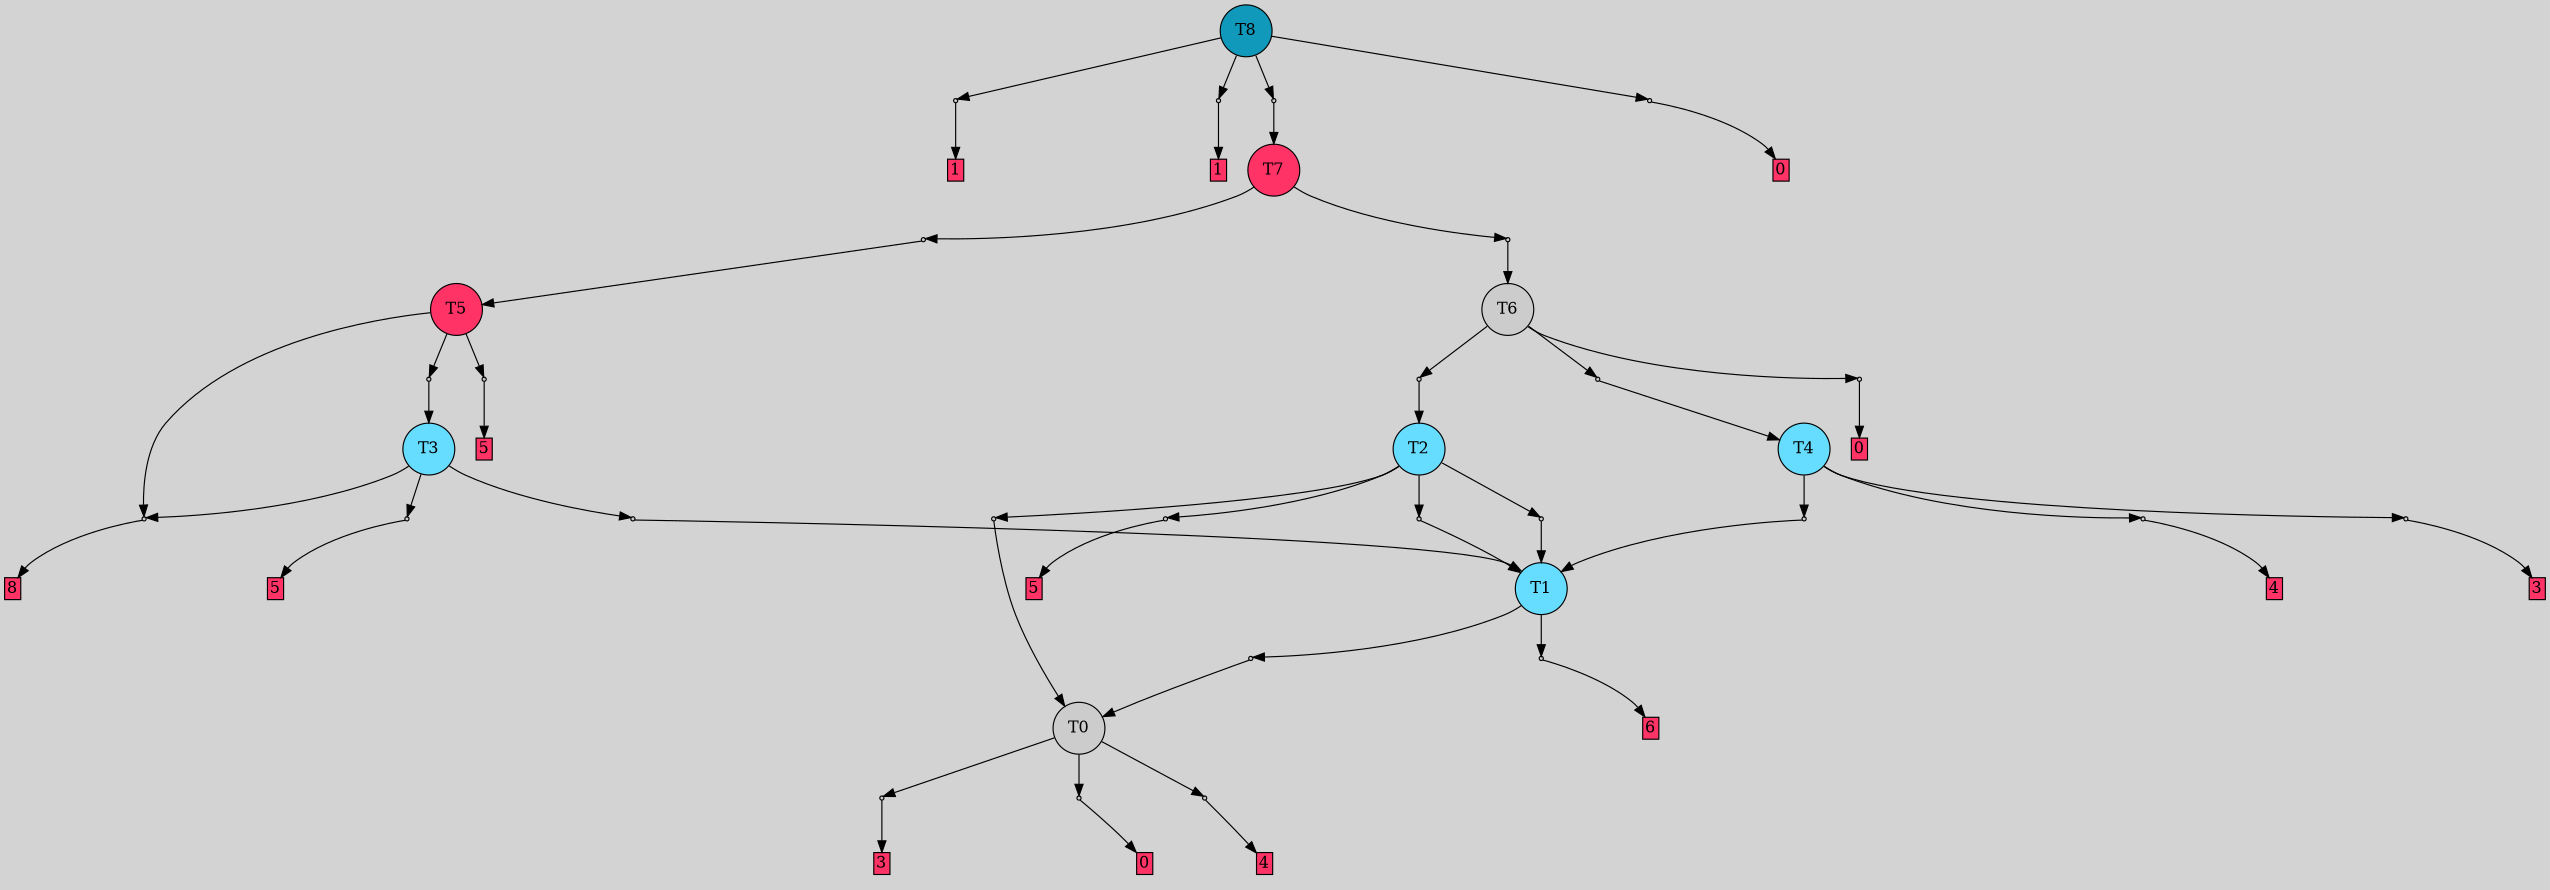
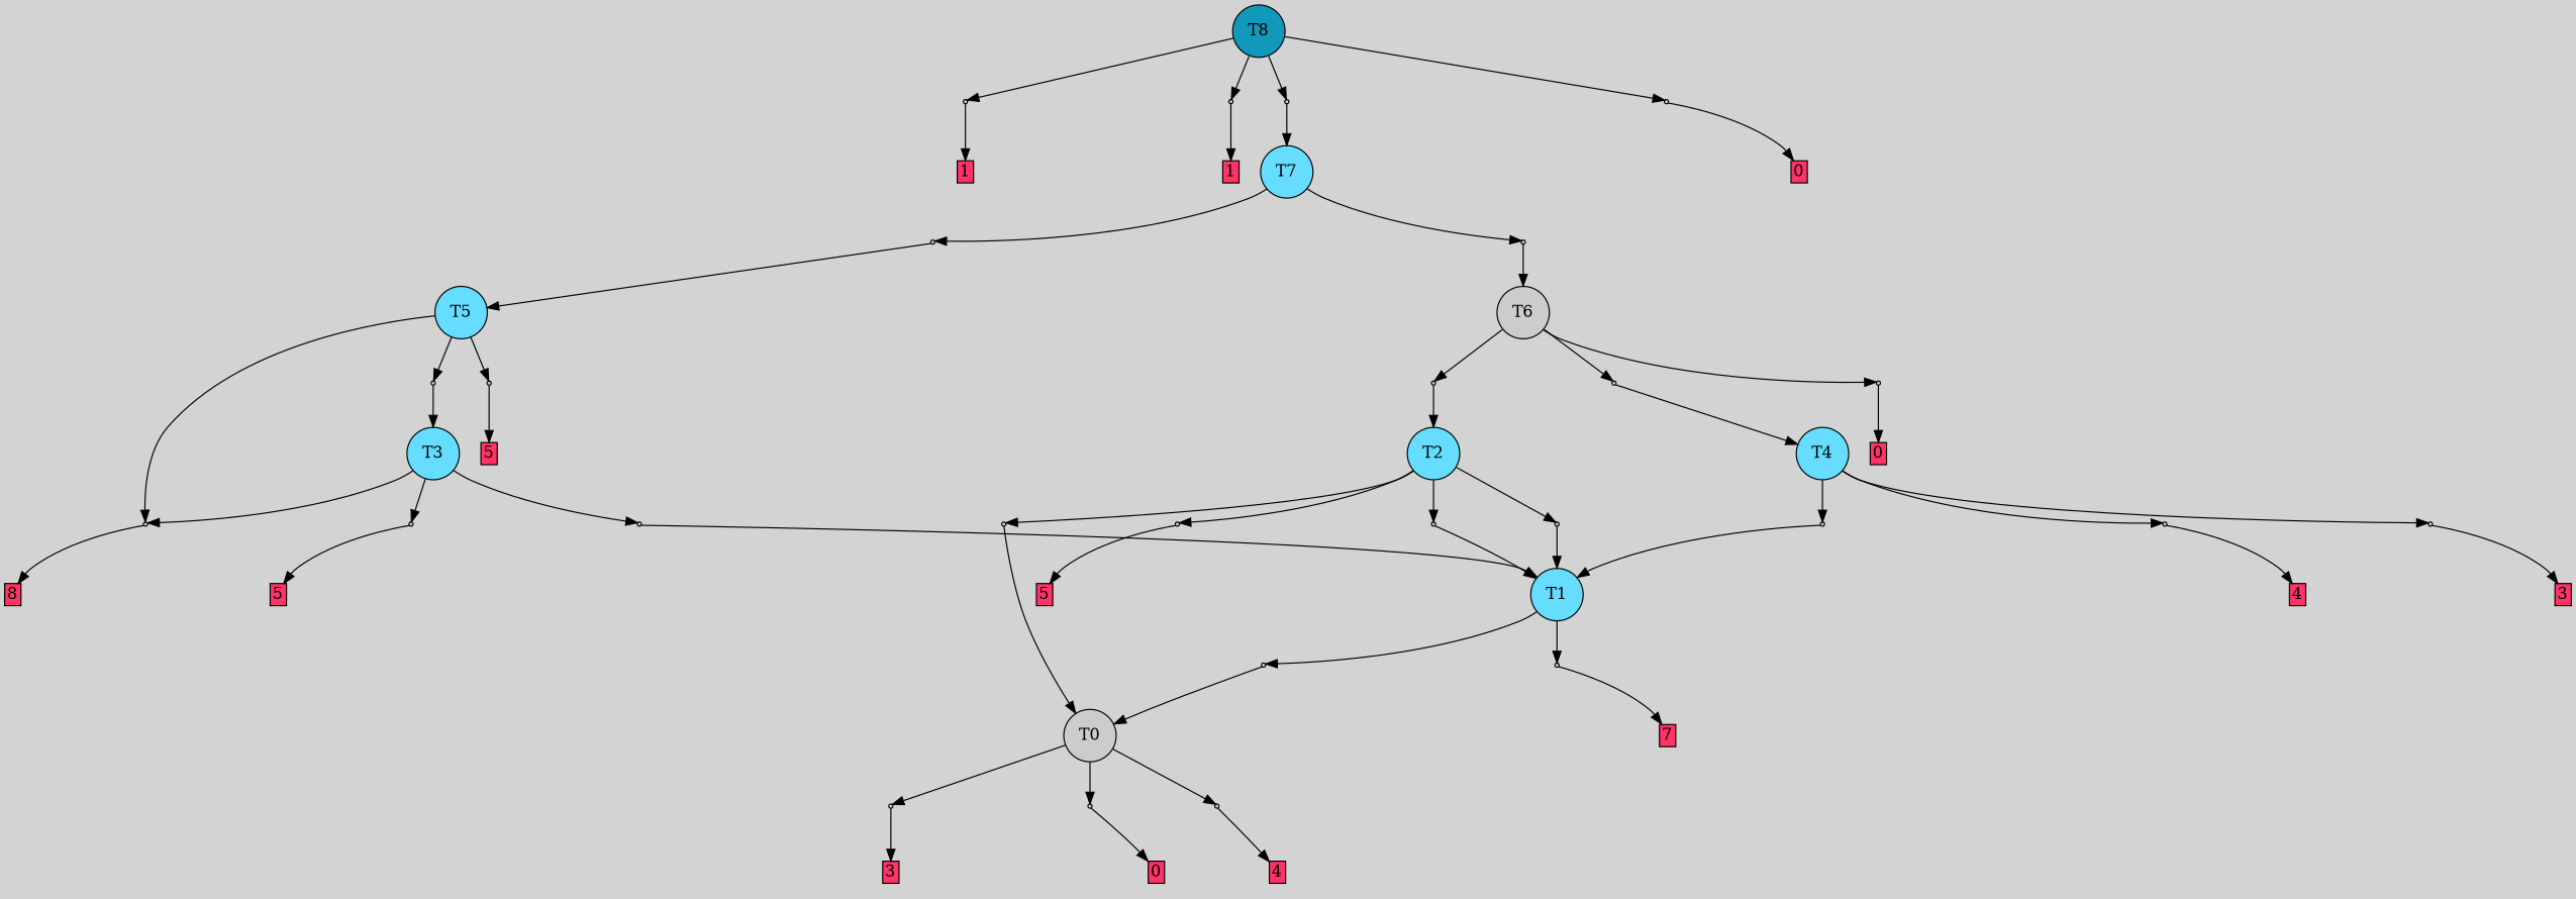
  digraph {
    bgcolor=lightgray
    node [fillcolor="#cccccc" shape=box style=filled]
    T8 [fillcolor="#1199bb" shape=circle]
    P22 [shape=point]
    P23 [shape=point]
    P24 [shape=point]
    P25 [shape=point]
    T0 [shape=circle]
    P0 [shape=point]
    P1 [shape=point]
    P2 [shape=point]
    n10 [label="3|0&2|0#3|1#2|7#1|2&#92;n" style=invis fillcolor=""]
    n11 [fillcolor="#ff3366" height=0 label=3 margin=0.03 width=0]
    n12 [label="0|4&1|0#4|0#4|3#3|6&#92;n3|0&0|4#1|0#3|2#2|1&#92;n" style=invis fillcolor=""]
    n13 [fillcolor="#ff3366" height=0 label=0 margin=0.03 width=0]
    I2 [style=invis fillcolor=""]
    n15 [fillcolor="#ff3366" height=0 label=4 margin=0.03 width=0]
    T1 [fillcolor="#66ddff" shape=circle]
    P3 [shape=point]
    P4 [shape=point]
    n19 [label="7|0&0|1#4|6#4|1#4|5&#92;n" style=invis fillcolor=""]
    n20 [label="1|4&3|4#0|0#3|2#0|2&#92;n6|0&0|4#4|6#3|0#2|3&#92;n" style=invis fillcolor=""]
-   n21 [fillcolor="#ff3366" height=0 label=6 margin=0.03 width=0]
+   n21 [fillcolor="#ff3366" height=0 label=7 margin=0.03 width=0]
    T2 [fillcolor="#66ddff" shape=circle]
    P5 [shape=point]
    P6 [shape=point]
    P7 [shape=point]
    P8 [shape=point]
    n27 [label="8|4&1|5#0|4#3|5#0|7&#92;n7|0&0|4#4|6#4|1#1|5&#92;n" style=invis fillcolor=""]
    n28 [label="6|0&3|2#1|4#3|7#3|5&#92;n" style=invis fillcolor=""]
    n29 [fillcolor="#ff3366" height=0 label=5 margin=0.03 width=0]
    n30 [label="8|0&2|5#2|0#2|6#2|0&#92;n" style=invis fillcolor=""]
    n31 [label="2|0&4|6#3|1#3|7#2|7&#92;n" style=invis fillcolor=""]
    T3 [fillcolor="#66ddff" shape=circle]
    P9 [shape=point]
    P10 [shape=point]
    P11 [shape=point]
    n36 [label="8|0&2|7#2|0#2|6#2|0&#92;n" style=invis fillcolor=""]
    n37 [label="2|0&4|2#3|1#3|7#2|7&#92;n" style=invis fillcolor=""]
    n38 [fillcolor="#ff3366" height=0 label=8 margin=0.03 width=0]
    n39 [label="6|0&3|2#1|4#3|7#3|5&#92;n" style=invis fillcolor=""]
    n40 [fillcolor="#ff3366" height=0 label=5 margin=0.03 width=0]
    T4 [fillcolor="#66ddff" shape=circle]
    P12 [shape=point]
    P13 [shape=point]
    P14 [shape=point]
    n45 [label="7|0&3|4#1|4#0|1#4|2&#92;n" style=invis fillcolor=""]
    n46 [fillcolor="#ff3366" height=0 label=4 margin=0.03 width=0]
    n47 [label="4|5&3|3#3|3#1|7#4|1&#92;n2|0&0|5#1|5#1|5#3|7&#92;n" style=invis fillcolor=""]
    n48 [label="3|0&2|0#3|1#2|7#1|2&#92;n" style=invis fillcolor=""]
    n49 [fillcolor="#ff3366" height=0 label=3 margin=0.03 width=0]
-   T5 [fillcolor="#ff3366" shape=circle]
+   T5 [fillcolor="#66ddff" shape=circle]
    P15 [shape=point]
    P16 [shape=point]
    n53 [label="6|0&3|2#1|4#3|7#3|5&#92;n" style=invis fillcolor=""]
    n54 [fillcolor="#ff3366" height=0 label=5 margin=0.03 width=0]
    n55 [label="8|0&2|5#2|0#2|6#2|0&#92;n" style=invis fillcolor=""]
    T6 [shape=circle]
    P17 [shape=point]
    P18 [shape=point]
    P19 [shape=point]
    n60 [label="6|0&3|2#1|4#3|7#3|5&#92;n" style=invis fillcolor=""]
    n61 [label="2|0&4|4#3|1#0|7#2|7&#92;n" style=invis fillcolor=""]
    n62 [label="0|4&1|0#4|0#4|3#3|6&#92;n3|0&0|4#1|0#3|2#2|1&#92;n" style=invis fillcolor=""]
    n63 [fillcolor="#ff3366" height=0 label=0 margin=0.03 width=0]
-   T7 [fillcolor="#ff3366" shape=circle]
+   T7 [fillcolor="#66ddff" shape=circle]
    P20 [shape=point]
    P21 [shape=point]
    n67 [label="1|4&3|4#0|0#3|2#0|2&#92;n6|0&0|4#4|6#3|0#2|3&#92;n" style=invis fillcolor=""]
    n68 [label="8|7&1|0#4|4#0|0#2|3&#92;n4|0&0|7#1|0#2|2#3|1&#92;n" style=invis fillcolor=""]
    n69 [label="4|0&4|4#1|2#0|3#4|3&#92;n" style=invis fillcolor=""]
    n70 [fillcolor="#ff3366" height=0 label=1 margin=0.03 width=0]
    n71 [label="3|0&2|4#0|5#3|6#4|5&#92;n" style=invis fillcolor=""]
    n72 [fillcolor="#ff3366" height=0 label=1 margin=0.03 width=0]
    n73 [label="3|1&3|2#2|2#2|5#2|2&#92;n3|0&0|1#0|6#2|4#4|1&#92;n" style=invis fillcolor=""]
    n74 [label="7|0&3|1#2|4#4|2#4|3&#92;n" style=invis fillcolor=""]
    n75 [fillcolor="#ff3366" height=0 label=0 margin=0.03 width=0]
    subgraph sub_1 {
      rank=same
      T8
    }
    T8 -> P22
    T8 -> P23
    T8 -> P24
    T8 -> P25
    P22 -> n69 [style=invis]
    P22 -> n70
    P23 -> n71 [style=invis]
    P23 -> n72
    P24 -> T7
    P24 -> n73 [style=invis]
    P25 -> n74 [style=invis]
    P25 -> n75
    T0 -> P0
    T0 -> P1
    T0 -> P2
    P0 -> n10 [style=invis]
    P0 -> n11
    P1 -> n12 [style=invis]
    P1 -> n13
    P2 -> I2 [style=invis]
    P2 -> n15
    T1 -> P3
    T1 -> P4
    P3 -> T0
    P3 -> n19 [style=invis]
    P4 -> n20 [style=invis]
    P4 -> n21
    T2 -> P5
    T2 -> P6
    T2 -> P7
    T2 -> P8
    P5 -> T0
    P5 -> n27 [style=invis]
    P6 -> n28 [style=invis]
    P6 -> n29
    P7 -> T1
    P7 -> n30 [style=invis]
    P8 -> T1
    P8 -> n31 [style=invis]
    T3 -> P9
    T3 -> P10
    T3 -> P11
    P9 -> T1
    P9 -> n36 [style=invis]
    P10 -> n37 [style=invis]
    P10 -> n38
    P11 -> n39 [style=invis]
    P11 -> n40
    T4 -> P12
    T4 -> P13
    T4 -> P14
    P12 -> n45 [style=invis]
    P12 -> n46
    P13 -> T1
    P13 -> n47 [style=invis]
    P14 -> n48 [style=invis]
    P14 -> n49
    T5 -> P10
    T5 -> P15
    T5 -> P16
    P15 -> n53 [style=invis]
    P15 -> n54
    P16 -> T3
    P16 -> n55 [style=invis]
    T6 -> P17
    T6 -> P18
    T6 -> P19
    P17 -> T2
    P17 -> n60 [style=invis]
    P18 -> T4
    P18 -> n61 [style=invis]
    P19 -> n62 [style=invis]
    P19 -> n63
    T7 -> P20
    T7 -> P21
    P20 -> T5
    P20 -> n67 [style=invis]
    P21 -> T6
    P21 -> n68 [style=invis]
  }
